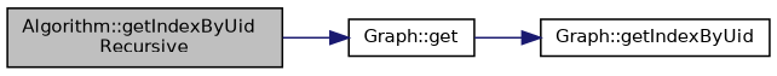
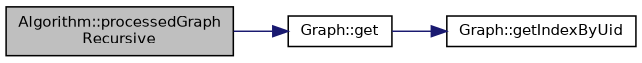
  digraph {
    rankdir=LR
    node [color=black fillcolor=white fontname=Helvetica fontsize=10 shape=record style=filled]
    edge [color=midnightblue fontname=Helvetica fontsize=10 labelfontname=Helvetica labelfontsize=10 style=solid]
-   n1 [fillcolor=grey75 fontcolor=black height=0.2 label="Algorithm::getIndexByUid\lRecursive" width=0.4]
+   n1 [fillcolor=grey75 fontcolor=black height=0.2 label="Algorithm::processedGraph\lRecursive" width=0.4]
    n2 [height=0.2 label="Graph::get" width=0.4]
    n3 [height=0.2 label="Graph::getIndexByUid" width=0.4]
    n1 -> n2
    n2 -> n3
  }
